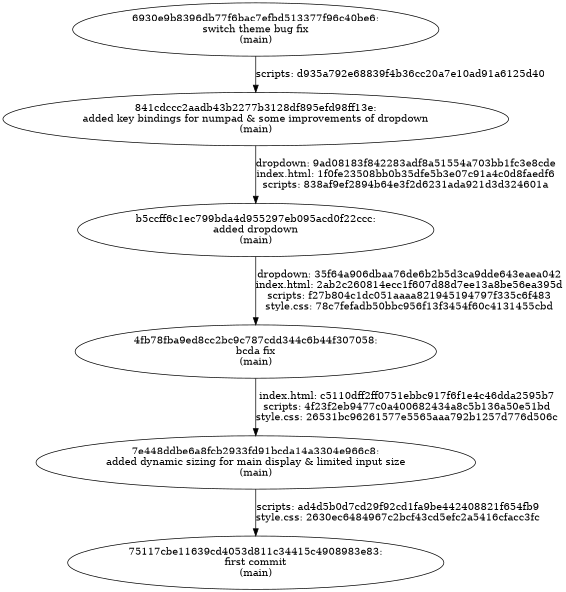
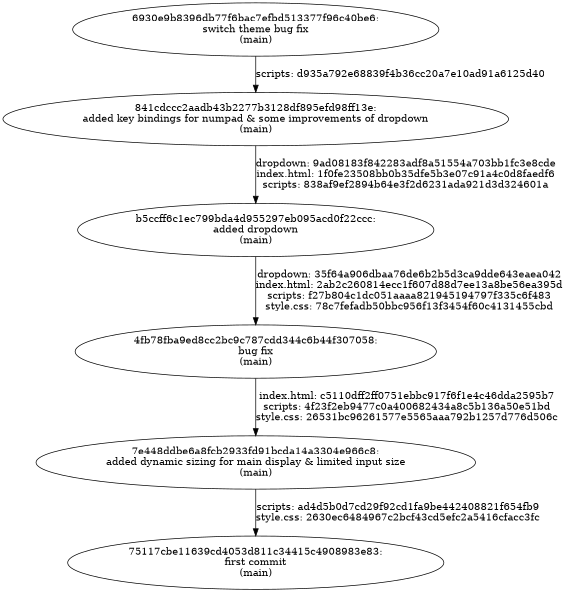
  digraph {
    n1 [label="6930e9b8396db77f6bac7efbd513377f96c40be6:\nswitch theme bug fix\n(main)"]
    n2 [label="841cdccc2aadb43b2277b3128df895efd98ff13e:\nadded key bindings for numpad & some improvements of dropdown\n(main)"]
    n3 [label="b5ccff6c1ec799bda4d955297eb095acd0f22ccc:\nadded dropdown\n(main)"]
-   n4 [label="4fb78fba9ed8cc2bc9c787cdd344c6b44f307058:\nbcda fix\n(main)"]
+   n4 [label="4fb78fba9ed8cc2bc9c787cdd344c6b44f307058:\nbug fix\n(main)"]
    n5 [label="7e448ddbe6a8fcb2933fd91bcda14a3304e966c8:\nadded dynamic sizing for main display & limited input size\n(main)"]
    n6 [label="75117cbe11639cd4053d811c34415c4908983e83:\nfirst commit\n(main)"]
    n1 -> n2 [label="scripts: d935a792e68839f4b36cc20a7e10ad91a6125d40\n"]
    n2 -> n3 [label="dropdown: 9ad08183f842283adf8a51554a703bb1fc3e8cde\nindex.html: 1f0fe23508bb0b35dfe5b3e07c91a4c0d8faedf6\nscripts: 838af9ef2894b64e3f2d6231ada921d3d324601a\n"]
    n3 -> n4 [label="dropdown: 35f64a906dbaa76de6b2b5d3ca9dde643eaea042\nindex.html: 2ab2c260814ecc1f607d88d7ee13a8be56ea395d\nscripts: f27b804c1dc051aaaa821945194797f335c6f483\nstyle.css: 78c7fefadb50bbc956f13f3454f60c4131455cbd\n"]
    n4 -> n5 [label="index.html: c5110dff2ff0751ebbc917f6f1e4c46dda2595b7\nscripts: 4f23f2eb9477c0a400682434a8c5b136a50e51bd\nstyle.css: 26531bc96261577e5565aaa792b1257d776d506c\n"]
    n5 -> n6 [label="scripts: ad4d5b0d7cd29f92cd1fa9be442408821f654fb9\nstyle.css: 2630ec6484967c2bcf43cd5efc2a5416cfacc3fc\n"]
  }
